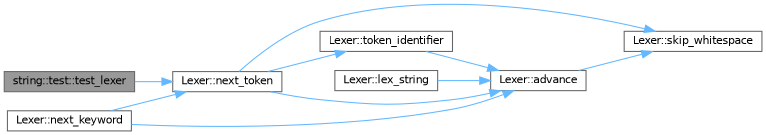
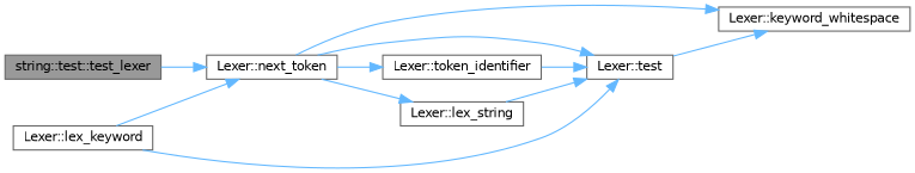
  digraph {
    rankdir=LR
    node [color=grey40 fillcolor=white fontname=Helvetica fontsize=10 shape=box style=filled]
    edge [color=steelblue1 fontname=Helvetica fontsize=10 labelfontname=Helvetica labelfontsize=10 style=solid]
    n1 [color=gray40 fillcolor=grey60 fontcolor=black height=0.2 label="string::test::test_lexer" width=0.4]
    n2 [height=0.2 label="Lexer::next_token" width=0.4]
-   n3 [height=0.2 label="Lexer::advance" width=0.4]
+   n3 [height=0.2 label="Lexer::test" width=0.4]
    n4 [height=0.2 label="Lexer::token_identifier" width=0.4]
    n5 [height=0.2 label="Lexer::lex_string" width=0.4]
-   n6 [height=0.2 label="Lexer::skip_whitespace" width=0.4]
-   n7 [height=0.2 label="Lexer::next_keyword" width=0.4]
+   n6 [height=0.2 label="Lexer::keyword_whitespace" width=0.4]
+   n7 [height=0.2 label="Lexer::lex_keyword" width=0.4]
    n1 -> n2
    n2 -> n3
    n2 -> n4
+   n2 -> n5
    n2 -> n6
    n3 -> n6
    n4 -> n3
    n5 -> n3
    n7 -> n2
    n7 -> n3
  }
